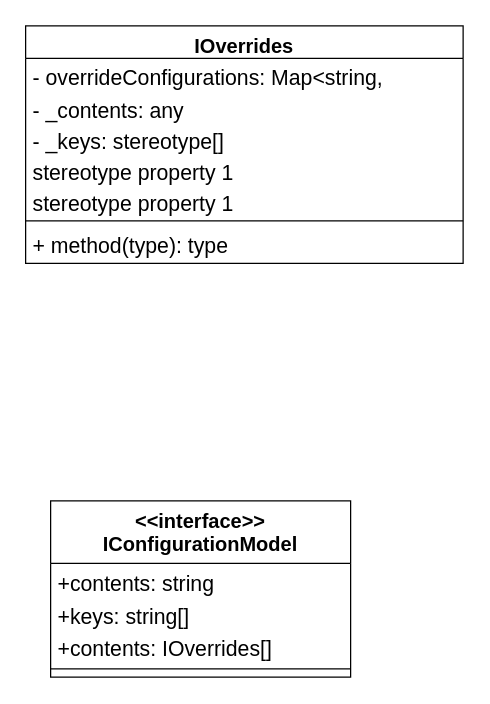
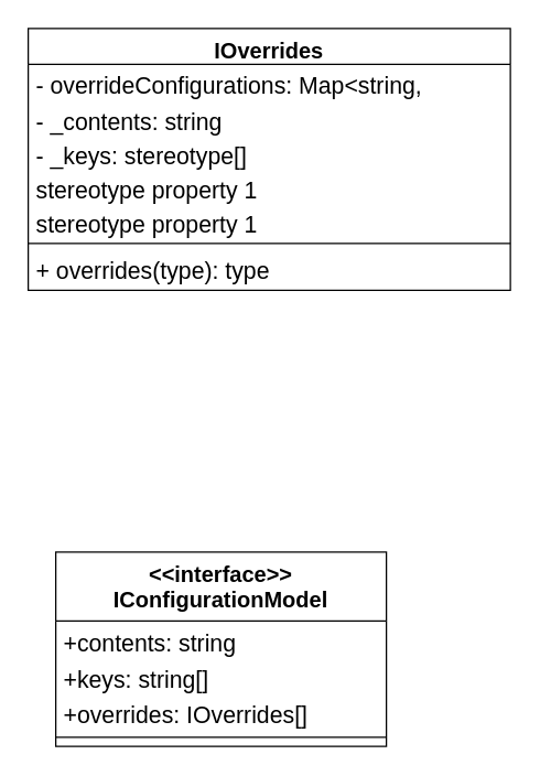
  <mxCell id="0" />
  <mxCell id="1" parent="0" />
  <mxCell id="2" value="IOverrides" style="swimlane;fontStyle=1;align=center;verticalAlign=top;childLayout=stackLayout;horizontal=1;startSize=26;horizontalStack=0;resizeParent=1;resizeParentMax=0;resizeLast=0;collapsible=1;marginBottom=0;whiteSpace=wrap;html=1;fontSize=16;" parent="1" vertex="1"><mxGeometry x="20" y="20" width="350" height="190" as="geometry" /></mxCell>
  <mxCell id="3" value="- overrideConfigurations: Map&amp;lt;string, Configuration" style="text;strokeColor=none;fillColor=none;align=left;verticalAlign=top;spacingLeft=4;spacingRight=4;overflow=hidden;rotatable=0;points=[[0,0.5],[1,0.5]];portConstraint=eastwest;whiteSpace=wrap;html=1;fontSize=17;" parent="2" vertex="1"><mxGeometry y="26" width="350" height="26" as="geometry" /></mxCell>
- <mxCell id="4" value="- _contents: any" style="text;html=1;strokeColor=none;fillColor=none;align=left;verticalAlign=top;spacingLeft=4;spacingRight=4;overflow=hidden;rotatable=0;points=[[0,0.5],[1,0.5]];portConstraint=eastwest;fontSize=17;" parent="2" vertex="1"><mxGeometry y="52" width="350" height="25" as="geometry" /></mxCell>
+ <mxCell id="4" value="- _contents: string" style="text;html=1;strokeColor=none;fillColor=none;align=left;verticalAlign=top;spacingLeft=4;spacingRight=4;overflow=hidden;rotatable=0;points=[[0,0.5],[1,0.5]];portConstraint=eastwest;fontSize=17;" parent="2" vertex="1"><mxGeometry y="52" width="350" height="25" as="geometry" /></mxCell>
  <mxCell id="5" value="- _keys: stereotype[]" style="text;html=1;strokeColor=none;fillColor=none;align=left;verticalAlign=top;spacingLeft=4;spacingRight=4;overflow=hidden;rotatable=0;points=[[0,0.5],[1,0.5]];portConstraint=eastwest;fontSize=17;" parent="2" vertex="1"><mxGeometry y="77" width="350" height="25" as="geometry" /></mxCell>
  <mxCell id="6" value="stereotype property 1" style="text;html=1;strokeColor=none;fillColor=none;align=left;verticalAlign=top;spacingLeft=4;spacingRight=4;overflow=hidden;rotatable=0;points=[[0,0.5],[1,0.5]];portConstraint=eastwest;fontSize=17;" parent="2" vertex="1"><mxGeometry y="102" width="350" height="25" as="geometry" /></mxCell>
  <mxCell id="7" value="stereotype property 1" style="text;html=1;strokeColor=none;fillColor=none;align=left;verticalAlign=top;spacingLeft=4;spacingRight=4;overflow=hidden;rotatable=0;points=[[0,0.5],[1,0.5]];portConstraint=eastwest;fontSize=17;" parent="2" vertex="1"><mxGeometry y="127" width="350" height="25" as="geometry" /></mxCell>
  <mxCell id="8" value="" style="line;strokeWidth=1;fillColor=none;align=left;verticalAlign=middle;spacingTop=-1;spacingLeft=3;spacingRight=3;rotatable=0;labelPosition=right;points=[];portConstraint=eastwest;strokeColor=inherit;" parent="2" vertex="1"><mxGeometry y="152" width="350" height="8" as="geometry" /></mxCell>
- <mxCell id="9" value="+ method(type): type" style="text;strokeColor=none;fillColor=none;align=left;verticalAlign=top;spacingLeft=4;spacingRight=4;overflow=hidden;rotatable=0;points=[[0,0.5],[1,0.5]];portConstraint=eastwest;whiteSpace=wrap;html=1;fontSize=17;" parent="2" vertex="1"><mxGeometry y="160" width="350" height="30" as="geometry" /></mxCell>
+ <mxCell id="9" value="+ overrides(type): type" style="text;strokeColor=none;fillColor=none;align=left;verticalAlign=top;spacingLeft=4;spacingRight=4;overflow=hidden;rotatable=0;points=[[0,0.5],[1,0.5]];portConstraint=eastwest;whiteSpace=wrap;html=1;fontSize=17;" parent="2" vertex="1"><mxGeometry y="160" width="350" height="30" as="geometry" /></mxCell>
  <mxCell id="10" value="&lt;&lt;interface&gt;&gt;&#10;IConfigurationModel" style="swimlane;fontStyle=1;align=center;verticalAlign=top;childLayout=stackLayout;horizontal=1;startSize=50;horizontalStack=0;resizeParent=1;resizeParentMax=0;resizeLast=0;collapsible=0;marginBottom=0;fontSize=16;" vertex="1" parent="1"><mxGeometry x="40" y="400" width="240" height="141" as="geometry" /></mxCell>
  <mxCell id="11" value="+contents: string" style="text;strokeColor=none;fillColor=none;align=left;verticalAlign=top;spacingLeft=4;spacingRight=4;overflow=hidden;rotatable=0;points=[[0,0.5],[1,0.5]];portConstraint=eastwest;fontSize=17;" vertex="1" parent="10"><mxGeometry y="50" width="240" height="26" as="geometry" /></mxCell>
  <mxCell id="12" value="+keys: string[]" style="text;strokeColor=none;fillColor=none;align=left;verticalAlign=top;spacingLeft=4;spacingRight=4;overflow=hidden;rotatable=0;points=[[0,0.5],[1,0.5]];portConstraint=eastwest;fontSize=17;" vertex="1" parent="10"><mxGeometry y="76" width="240" height="26" as="geometry" /></mxCell>
- <mxCell id="13" value="+contents: IOverrides[]" style="text;strokeColor=none;fillColor=none;align=left;verticalAlign=top;spacingLeft=4;spacingRight=4;overflow=hidden;rotatable=0;points=[[0,0.5],[1,0.5]];portConstraint=eastwest;fontSize=17;" vertex="1" parent="10"><mxGeometry y="102" width="240" height="26" as="geometry" /></mxCell>
+ <mxCell id="13" value="+overrides: IOverrides[]" style="text;strokeColor=none;fillColor=none;align=left;verticalAlign=top;spacingLeft=4;spacingRight=4;overflow=hidden;rotatable=0;points=[[0,0.5],[1,0.5]];portConstraint=eastwest;fontSize=17;" vertex="1" parent="10"><mxGeometry y="102" width="240" height="26" as="geometry" /></mxCell>
  <mxCell id="14" style="line;strokeWidth=1;fillColor=none;align=left;verticalAlign=middle;spacingTop=-1;spacingLeft=3;spacingRight=3;rotatable=0;labelPosition=right;points=[];portConstraint=eastwest;strokeColor=inherit;" vertex="1" parent="10"><mxGeometry y="128" width="240" height="13" as="geometry" /></mxCell>
